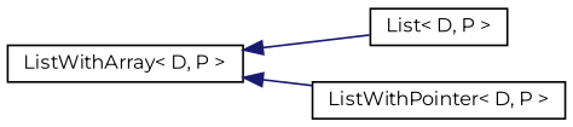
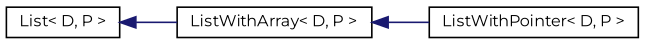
  digraph {
    fontname=Montserrat
    rankdir=LR
    node [color=black fillcolor=white fontname=Montserrat fontsize=10 shape=record style=filled]
    edge [color=midnightblue dir=back fontname=Montserrat fontsize=10 labelfontname=Helvetica labelfontsize=10 style=solid]
    n1 [height=0.2 label="List\< D, P \>" width=0.4]
    n2 [height=0.2 label="ListWithArray\< D, P \>" width=0.4]
    n3 [height=0.2 label="ListWithPointer\< D, P \>" width=0.4]
-   n2 -> n1
+   n1 -> n2
    n2 -> n3
  }
